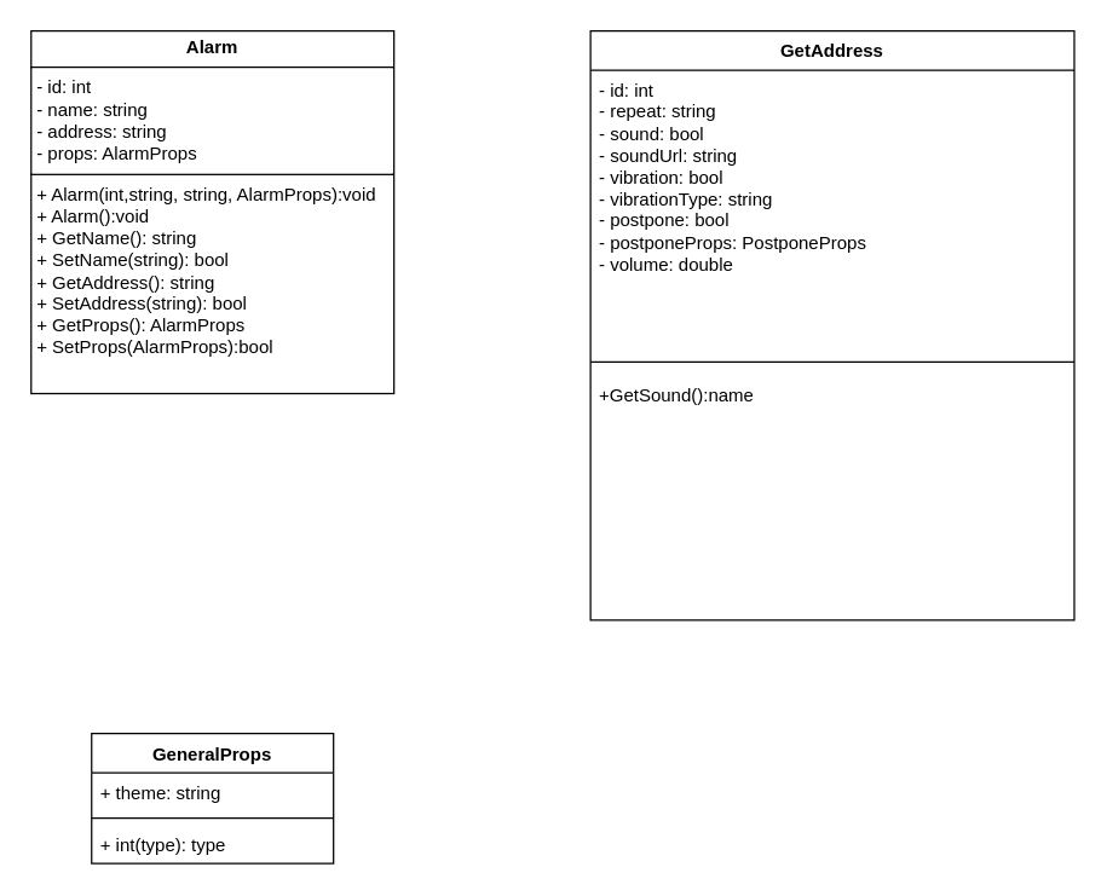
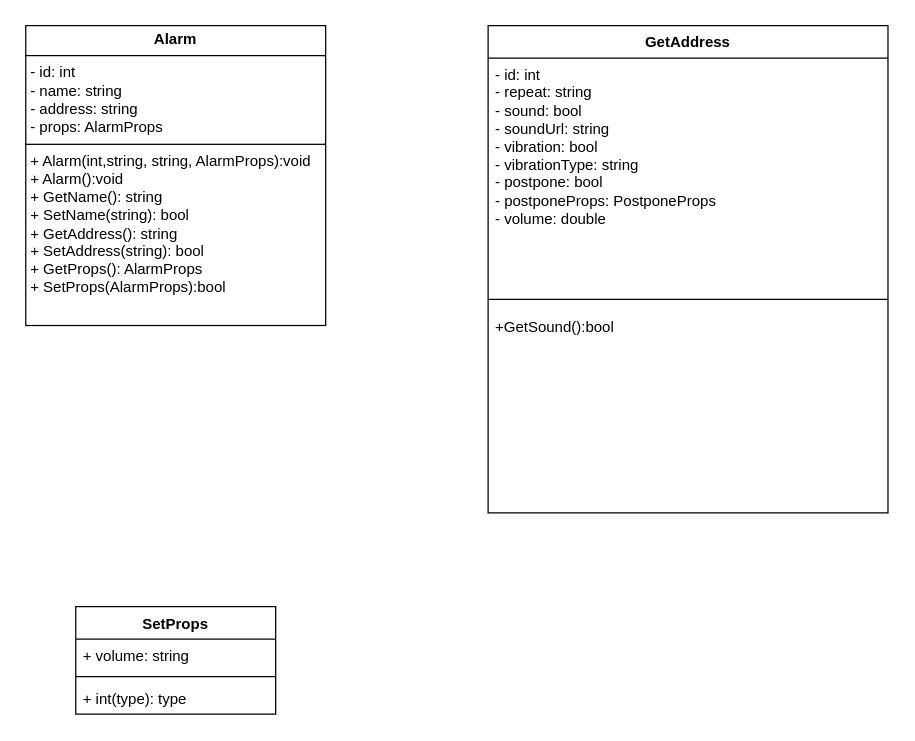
  <mxCell id="0" />
  <mxCell id="1" parent="0" />
  <mxCell id="2" value="&lt;p style=&quot;margin:0px;margin-top:4px;text-align:center;&quot;&gt;&lt;b&gt;Alarm&lt;/b&gt;&lt;/p&gt;&lt;hr size=&quot;1&quot; style=&quot;border-style:solid;&quot;&gt;&lt;p style=&quot;margin:0px;margin-left:4px;&quot;&gt;- id: int&lt;/p&gt;&lt;p style=&quot;margin:0px;margin-left:4px;&quot;&gt;- name: string&lt;/p&gt;&lt;p style=&quot;margin:0px;margin-left:4px;&quot;&gt;- address: string&lt;/p&gt;&lt;p style=&quot;margin:0px;margin-left:4px;&quot;&gt;- props: AlarmProps&lt;/p&gt;&lt;hr size=&quot;1&quot; style=&quot;border-style:solid;&quot;&gt;&lt;p style=&quot;margin:0px;margin-left:4px;&quot;&gt;+ Alarm(int,string, string, AlarmProps):void&lt;/p&gt;&lt;p style=&quot;margin:0px;margin-left:4px;&quot;&gt;+ Alarm():void&lt;/p&gt;&lt;p style=&quot;margin:0px;margin-left:4px;&quot;&gt;+ GetName(): string&lt;/p&gt;&lt;p style=&quot;margin:0px;margin-left:4px;&quot;&gt;+ SetName(string): bool&lt;/p&gt;&lt;p style=&quot;margin:0px;margin-left:4px;&quot;&gt;+ GetAddress(): string&lt;/p&gt;&lt;p style=&quot;margin:0px;margin-left:4px;&quot;&gt;+ SetAddress(string): bool&lt;/p&gt;&lt;p style=&quot;margin:0px;margin-left:4px;&quot;&gt;+ GetProps(): AlarmProps&lt;/p&gt;&lt;p style=&quot;margin:0px;margin-left:4px;&quot;&gt;+ SetProps(AlarmProps):bool&lt;/p&gt;" style="verticalAlign=top;align=left;overflow=fill;html=1;whiteSpace=wrap;" vertex="1" parent="1"><mxGeometry x="20" y="20" width="240" height="240" as="geometry" /></mxCell>
  <mxCell id="3" value="GetAddress" style="swimlane;fontStyle=1;align=center;verticalAlign=top;childLayout=stackLayout;horizontal=1;startSize=26;horizontalStack=0;resizeParent=1;resizeParentMax=0;resizeLast=0;collapsible=1;marginBottom=0;whiteSpace=wrap;html=1;" vertex="1" parent="1"><mxGeometry x="390" y="20" width="320" height="390" as="geometry"><mxRectangle x="440" y="120" width="100" height="30" as="alternateBounds" /></mxGeometry></mxCell>
  <mxCell id="4" value="&lt;div&gt;- id: int&lt;/div&gt;&lt;div&gt;- repeat: string&lt;/div&gt;- sound: bool&lt;div&gt;- soundUrl: string&lt;/div&gt;&lt;div&gt;- vibration: bool&lt;/div&gt;&lt;div&gt;- vibrationType: string&lt;/div&gt;&lt;div&gt;- postpone: bool&lt;/div&gt;&lt;div&gt;- postponeProps: PostponeProps&lt;/div&gt;&lt;div&gt;- volume: double&lt;/div&gt;" style="text;strokeColor=none;fillColor=none;align=left;verticalAlign=top;spacingLeft=4;spacingRight=4;overflow=hidden;rotatable=0;points=[[0,0.5],[1,0.5]];portConstraint=eastwest;whiteSpace=wrap;html=1;" vertex="1" parent="3"><mxGeometry y="26" width="320" height="184" as="geometry" /></mxCell>
  <mxCell id="5" value="" style="line;strokeWidth=1;fillColor=none;align=left;verticalAlign=middle;spacingTop=-1;spacingLeft=3;spacingRight=3;rotatable=0;labelPosition=right;points=[];portConstraint=eastwest;strokeColor=inherit;" vertex="1" parent="3"><mxGeometry y="210" width="320" height="18" as="geometry" /></mxCell>
- <mxCell id="6" value="+GetSound():name&lt;div&gt;&lt;br&gt;&lt;/div&gt;" style="text;strokeColor=none;fillColor=none;align=left;verticalAlign=top;spacingLeft=4;spacingRight=4;overflow=hidden;rotatable=0;points=[[0,0.5],[1,0.5]];portConstraint=eastwest;whiteSpace=wrap;html=1;" vertex="1" parent="3"><mxGeometry y="228" width="320" height="162" as="geometry" /></mxCell>
- <mxCell id="7" value="GeneralProps" style="swimlane;fontStyle=1;align=center;verticalAlign=top;childLayout=stackLayout;horizontal=1;startSize=26;horizontalStack=0;resizeParent=1;resizeParentMax=0;resizeLast=0;collapsible=1;marginBottom=0;whiteSpace=wrap;html=1;" vertex="1" parent="1"><mxGeometry x="60" y="485" width="160" height="86" as="geometry" /></mxCell>
- <mxCell id="8" value="+ theme: string" style="text;strokeColor=none;fillColor=none;align=left;verticalAlign=top;spacingLeft=4;spacingRight=4;overflow=hidden;rotatable=0;points=[[0,0.5],[1,0.5]];portConstraint=eastwest;whiteSpace=wrap;html=1;" vertex="1" parent="7"><mxGeometry y="26" width="160" height="26" as="geometry" /></mxCell>
+ <mxCell id="6" value="+GetSound():bool&lt;div&gt;&lt;br&gt;&lt;/div&gt;" style="text;strokeColor=none;fillColor=none;align=left;verticalAlign=top;spacingLeft=4;spacingRight=4;overflow=hidden;rotatable=0;points=[[0,0.5],[1,0.5]];portConstraint=eastwest;whiteSpace=wrap;html=1;" vertex="1" parent="3"><mxGeometry y="228" width="320" height="162" as="geometry" /></mxCell>
+ <mxCell id="7" value="SetProps" style="swimlane;fontStyle=1;align=center;verticalAlign=top;childLayout=stackLayout;horizontal=1;startSize=26;horizontalStack=0;resizeParent=1;resizeParentMax=0;resizeLast=0;collapsible=1;marginBottom=0;whiteSpace=wrap;html=1;" vertex="1" parent="1"><mxGeometry x="60" y="485" width="160" height="86" as="geometry" /></mxCell>
+ <mxCell id="8" value="+ volume: string" style="text;strokeColor=none;fillColor=none;align=left;verticalAlign=top;spacingLeft=4;spacingRight=4;overflow=hidden;rotatable=0;points=[[0,0.5],[1,0.5]];portConstraint=eastwest;whiteSpace=wrap;html=1;" vertex="1" parent="7"><mxGeometry y="26" width="160" height="26" as="geometry" /></mxCell>
  <mxCell id="9" value="" style="line;strokeWidth=1;fillColor=none;align=left;verticalAlign=middle;spacingTop=-1;spacingLeft=3;spacingRight=3;rotatable=0;labelPosition=right;points=[];portConstraint=eastwest;strokeColor=inherit;" vertex="1" parent="7"><mxGeometry y="52" width="160" height="8" as="geometry" /></mxCell>
  <mxCell id="10" value="+ int(type): type" style="text;strokeColor=none;fillColor=none;align=left;verticalAlign=top;spacingLeft=4;spacingRight=4;overflow=hidden;rotatable=0;points=[[0,0.5],[1,0.5]];portConstraint=eastwest;whiteSpace=wrap;html=1;" vertex="1" parent="7"><mxGeometry y="60" width="160" height="26" as="geometry" /></mxCell>
